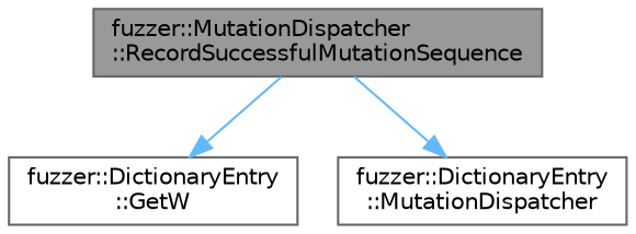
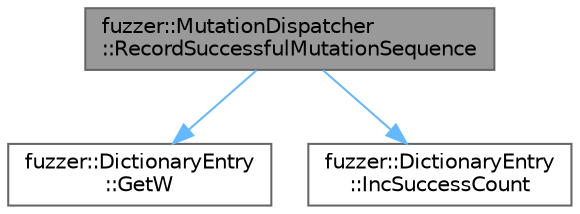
  digraph {
    rankdir=TB
    node [color=grey40 fillcolor=white fontname=Helvetica fontsize=10 shape=box style=filled]
    edge [color=steelblue1 fontname=Helvetica fontsize=10 labelfontname=Helvetica labelfontsize=10 style=solid]
    n1 [color=gray40 fillcolor=grey60 fontcolor=black height=0.2 label="fuzzer::MutationDispatcher\l::RecordSuccessfulMutationSequence" width=0.4]
    n2 [height=0.2 label="fuzzer::DictionaryEntry\l::GetW" width=0.4]
-   n3 [height=0.2 label="fuzzer::DictionaryEntry\l::MutationDispatcher" width=0.4]
+   n3 [height=0.2 label="fuzzer::DictionaryEntry\l::IncSuccessCount" width=0.4]
    n1 -> n2
    n1 -> n3
  }
